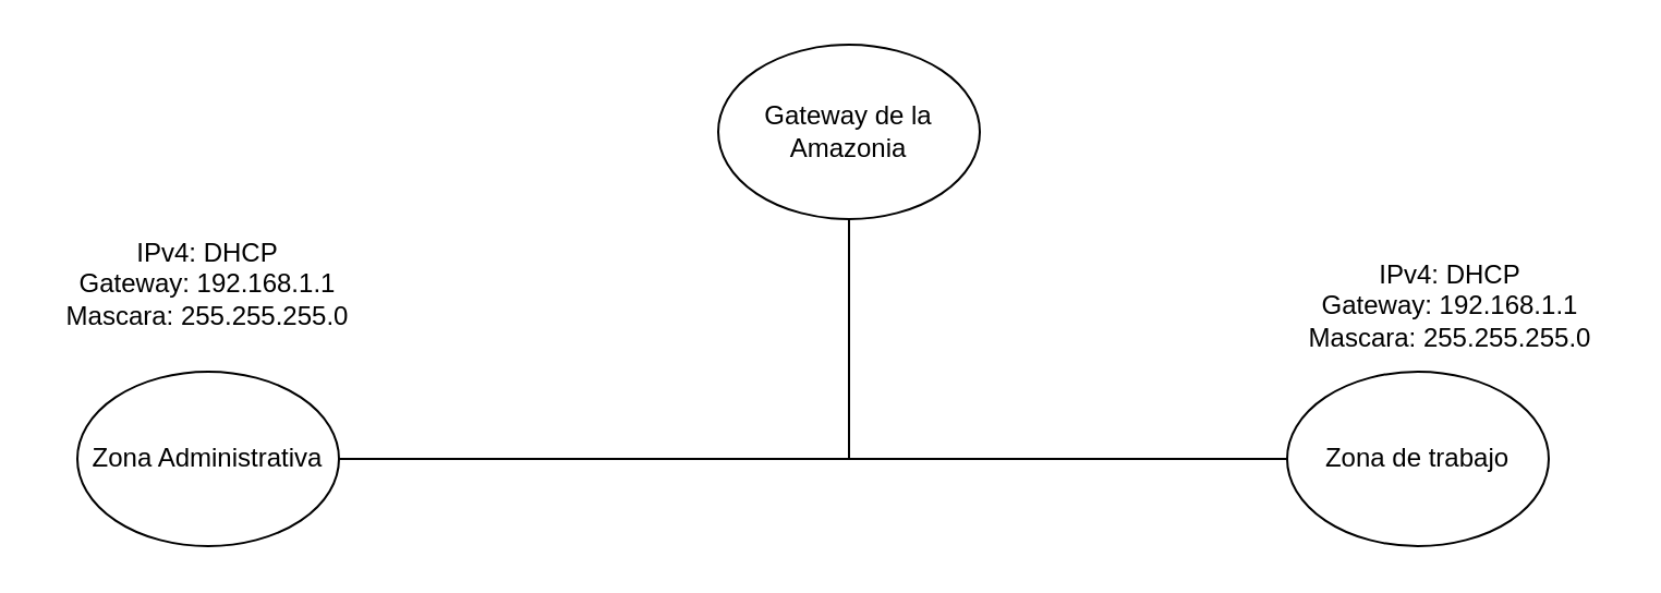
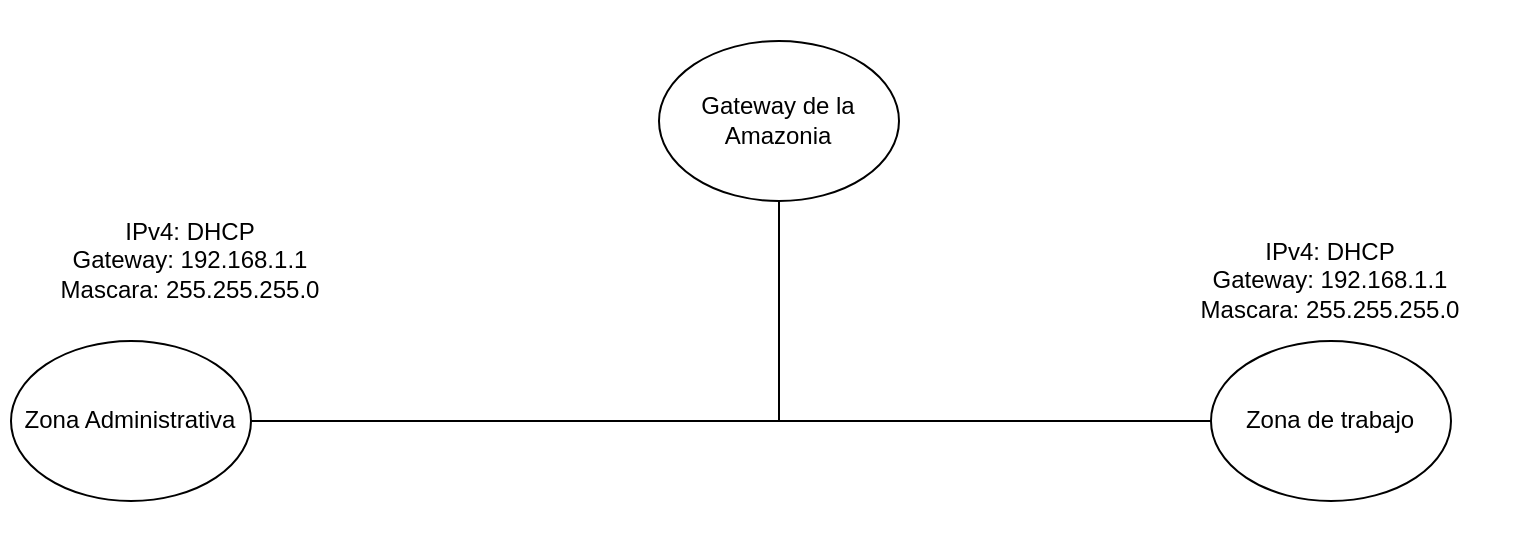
  <mxCell id="0" />
  <mxCell id="1" parent="0" />
  <mxCell id="2" value="Gateway de la Amazonia" style="ellipse;whiteSpace=wrap;html=1;" vertex="1" parent="1"><mxGeometry x="329" y="20" width="120" height="80" as="geometry" /></mxCell>
  <mxCell id="3" style="edgeStyle=orthogonalEdgeStyle;rounded=0;orthogonalLoop=1;jettySize=auto;html=1;entryX=0.5;entryY=1;entryDx=0;entryDy=0;endArrow=none;endFill=0;" edge="1" parent="1" source="4" target="2"><mxGeometry relative="1" as="geometry" /></mxCell>
- <mxCell id="4" value="Zona Administrativa" style="ellipse;whiteSpace=wrap;html=1;" vertex="1" parent="1"><mxGeometry x="35" y="170" width="120" height="80" as="geometry" /></mxCell>
+ <mxCell id="4" value="Zona Administrativa" style="ellipse;whiteSpace=wrap;html=1;" vertex="1" parent="1"><mxGeometry x="5" y="170" width="120" height="80" as="geometry" /></mxCell>
  <mxCell id="5" style="edgeStyle=orthogonalEdgeStyle;rounded=0;orthogonalLoop=1;jettySize=auto;html=1;entryX=0.5;entryY=1;entryDx=0;entryDy=0;endArrow=none;endFill=0;" edge="1" parent="1" source="6" target="2"><mxGeometry relative="1" as="geometry" /></mxCell>
- <mxCell id="6" value="Zona de trabajo" style="ellipse;whiteSpace=wrap;html=1;" vertex="1" parent="1"><mxGeometry x="590" y="170" width="120" height="80" as="geometry" /></mxCell>
+ <mxCell id="6" value="Zona de trabajo" style="ellipse;whiteSpace=wrap;html=1;" vertex="1" parent="1"><mxGeometry x="605" y="170" width="120" height="80" as="geometry" /></mxCell>
  <mxCell id="7" value="IPv4: DHCP&lt;br&gt;Gateway: 192.168.1.1&lt;br&gt;Mascara: 255.255.255.0" style="text;html=1;strokeColor=none;fillColor=none;align=center;verticalAlign=middle;whiteSpace=wrap;rounded=0;" vertex="1" parent="1"><mxGeometry x="20" y="120" width="150" height="20" as="geometry" /></mxCell>
  <mxCell id="8" value="IPv4: DHCP&lt;br&gt;Gateway: 192.168.1.1&lt;br&gt;Mascara: 255.255.255.0" style="text;html=1;strokeColor=none;fillColor=none;align=center;verticalAlign=middle;whiteSpace=wrap;rounded=0;" vertex="1" parent="1"><mxGeometry x="590" y="130" width="150" height="20" as="geometry" /></mxCell>
